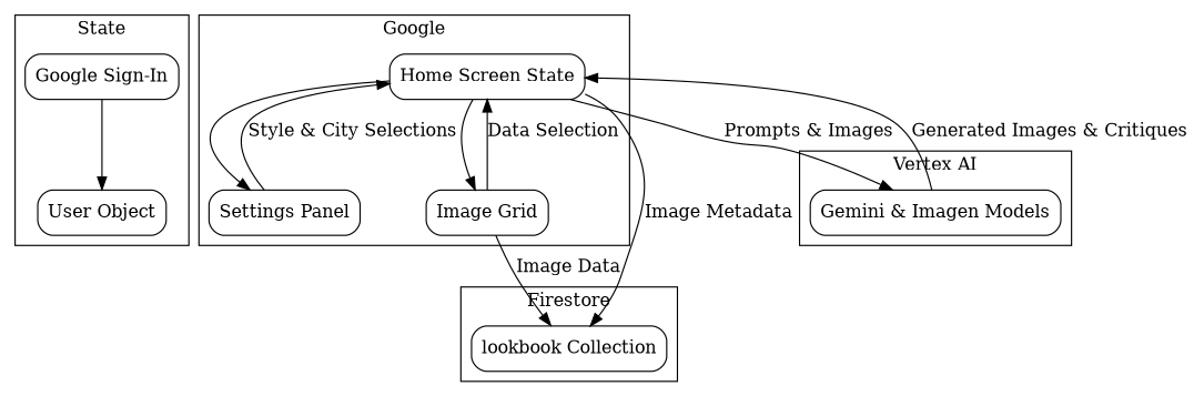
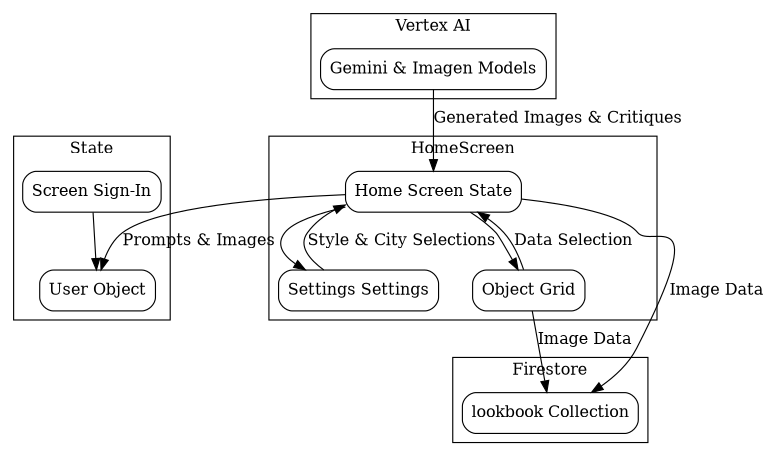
  digraph {
    rankdir=TB
    node [shape=box style=rounded]
-   n1 [label="Google Sign-In"]
+   n1 [label="Screen Sign-In"]
    n2 [label="User Object"]
    n3 [label="Home Screen State"]
-   n4 [label="Settings Panel"]
-   n5 [label="Image Grid"]
+   n4 [label="Settings Settings"]
+   n5 [label="Object Grid"]
    n6 [label="lookbook Collection"]
    n7 [label="Gemini & Imagen Models"]
    subgraph cluster_1 {
      label=State
      n1
      n2
    }
    subgraph cluster_2 {
-     label=Google
+     label=HomeScreen
      n3
      n4
      n5
    }
    subgraph cluster_3 {
      label=Firestore
      n6
    }
    subgraph cluster_4 {
      label="Vertex AI"
      n7
    }
    n1 -> n2
    n3 -> n4
    n3 -> n5
-   n3 -> n6 [label="Image Metadata"]
-   n3 -> n7 [label="Prompts & Images"]
+   n3 -> n6 [label="Image Data"]
+   n3 -> n2 [label="Prompts & Images"]
    n4 -> n3 [label="Style & City Selections"]
    n5 -> n3 [label="Data Selection"]
    n5 -> n6 [label="Image Data"]
    n7 -> n3 [label="Generated Images & Critiques"]
  }
